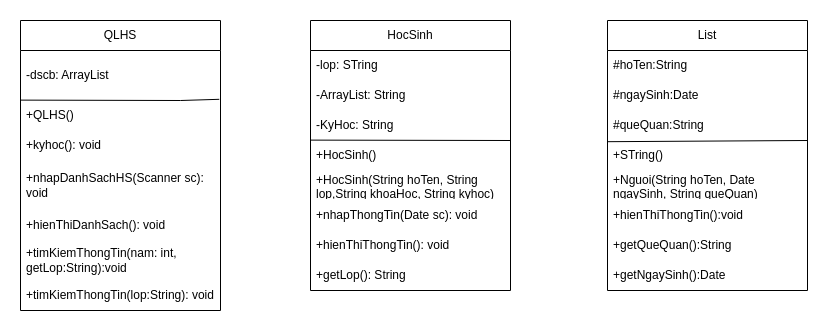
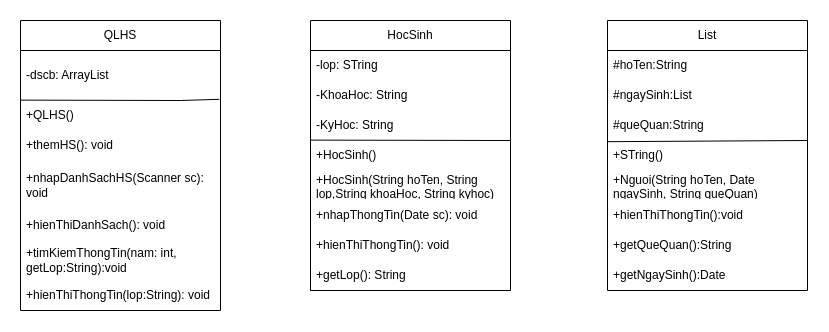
  <mxCell id="0" />
  <mxCell id="1" parent="0" />
  <mxCell id="2" value="&lt;font style=&quot;vertical-align: inherit;&quot;&gt;&lt;font style=&quot;vertical-align: inherit;&quot;&gt;QLHS&lt;br&gt;&lt;/font&gt;&lt;/font&gt;" style="swimlane;fontStyle=0;childLayout=stackLayout;horizontal=1;startSize=30;horizontalStack=0;resizeParent=1;resizeParentMax=0;resizeLast=0;collapsible=1;marginBottom=0;whiteSpace=wrap;html=1;" vertex="1" parent="1"><mxGeometry x="20" y="20" width="200" height="290" as="geometry" /></mxCell>
  <mxCell id="3" value="" style="endArrow=none;html=1;rounded=0;entryX=0.994;entryY=0.976;entryDx=0;entryDy=0;entryPerimeter=0;" edge="1" parent="2" target="4"><mxGeometry width="50" height="50" relative="1" as="geometry"><mxPoint x="160" y="80" as="sourcePoint" /><mxPoint x="210" y="30" as="targetPoint" /></mxGeometry></mxCell>
  <mxCell id="4" value="&lt;font style=&quot;vertical-align: inherit;&quot;&gt;&lt;font style=&quot;vertical-align: inherit;&quot;&gt;-dscb: ArrayList&lt;/font&gt;&lt;/font&gt;" style="text;strokeColor=none;fillColor=none;align=left;verticalAlign=middle;spacingLeft=4;spacingRight=4;overflow=hidden;points=[[0,0.5],[1,0.5]];portConstraint=eastwest;rotatable=0;whiteSpace=wrap;html=1;" vertex="1" parent="2"><mxGeometry y="30" width="200" height="50" as="geometry" /></mxCell>
  <mxCell id="5" value="" style="endArrow=none;html=1;rounded=0;exitX=-0.002;exitY=-0.013;exitDx=0;exitDy=0;exitPerimeter=0;" edge="1" parent="2" source="6"><mxGeometry width="50" height="50" relative="1" as="geometry"><mxPoint x="110" y="130" as="sourcePoint" /><mxPoint x="160" y="80" as="targetPoint" /></mxGeometry></mxCell>
  <mxCell id="6" value="&lt;font style=&quot;vertical-align: inherit;&quot;&gt;&lt;font style=&quot;vertical-align: inherit;&quot;&gt;&lt;font style=&quot;vertical-align: inherit;&quot;&gt;&lt;font style=&quot;vertical-align: inherit;&quot;&gt;&lt;font style=&quot;vertical-align: inherit;&quot;&gt;&lt;font style=&quot;vertical-align: inherit;&quot;&gt;+QLHS()&lt;/font&gt;&lt;/font&gt;&lt;/font&gt;&lt;/font&gt;&lt;/font&gt;&lt;/font&gt;" style="text;strokeColor=none;fillColor=none;align=left;verticalAlign=middle;spacingLeft=4;spacingRight=4;overflow=hidden;points=[[0,0.5],[1,0.5]];portConstraint=eastwest;rotatable=0;whiteSpace=wrap;html=1;" vertex="1" parent="2"><mxGeometry y="80" width="200" height="30" as="geometry" /></mxCell>
- <mxCell id="7" value="&lt;font style=&quot;vertical-align: inherit;&quot;&gt;&lt;font style=&quot;vertical-align: inherit;&quot;&gt;+kyhoc(): void&lt;/font&gt;&lt;/font&gt;" style="text;strokeColor=none;fillColor=none;align=left;verticalAlign=middle;spacingLeft=4;spacingRight=4;overflow=hidden;points=[[0,0.5],[1,0.5]];portConstraint=eastwest;rotatable=0;whiteSpace=wrap;html=1;" vertex="1" parent="2"><mxGeometry y="110" width="200" height="30" as="geometry" /></mxCell>
+ <mxCell id="7" value="&lt;font style=&quot;vertical-align: inherit;&quot;&gt;&lt;font style=&quot;vertical-align: inherit;&quot;&gt;+themHS(): void&lt;/font&gt;&lt;/font&gt;" style="text;strokeColor=none;fillColor=none;align=left;verticalAlign=middle;spacingLeft=4;spacingRight=4;overflow=hidden;points=[[0,0.5],[1,0.5]];portConstraint=eastwest;rotatable=0;whiteSpace=wrap;html=1;" vertex="1" parent="2"><mxGeometry y="110" width="200" height="30" as="geometry" /></mxCell>
  <mxCell id="8" value="&lt;font style=&quot;vertical-align: inherit;&quot;&gt;&lt;font style=&quot;vertical-align: inherit;&quot;&gt;+nhapDanhSachHS(Scanner sc): void&lt;/font&gt;&lt;/font&gt;" style="text;strokeColor=none;fillColor=none;align=left;verticalAlign=middle;spacingLeft=4;spacingRight=4;overflow=hidden;points=[[0,0.5],[1,0.5]];portConstraint=eastwest;rotatable=0;whiteSpace=wrap;html=1;" vertex="1" parent="2"><mxGeometry y="140" width="200" height="50" as="geometry" /></mxCell>
  <mxCell id="9" value="&lt;font style=&quot;vertical-align: inherit;&quot;&gt;&lt;font style=&quot;vertical-align: inherit;&quot;&gt;+hienThiDanhSach(): void&lt;/font&gt;&lt;/font&gt;" style="text;strokeColor=none;fillColor=none;align=left;verticalAlign=middle;spacingLeft=4;spacingRight=4;overflow=hidden;points=[[0,0.5],[1,0.5]];portConstraint=eastwest;rotatable=0;whiteSpace=wrap;html=1;" vertex="1" parent="2"><mxGeometry y="190" width="200" height="30" as="geometry" /></mxCell>
  <mxCell id="10" value="&lt;font style=&quot;vertical-align: inherit;&quot;&gt;&lt;font style=&quot;vertical-align: inherit;&quot;&gt;+timKiemThongTin(nam: int, getLop:String):void&lt;/font&gt;&lt;/font&gt;" style="text;strokeColor=none;fillColor=none;align=left;verticalAlign=middle;spacingLeft=4;spacingRight=4;overflow=hidden;points=[[0,0.5],[1,0.5]];portConstraint=eastwest;rotatable=0;whiteSpace=wrap;html=1;" vertex="1" parent="2"><mxGeometry y="220" width="200" height="40" as="geometry" /></mxCell>
- <mxCell id="11" value="&lt;font style=&quot;vertical-align: inherit;&quot;&gt;&lt;font style=&quot;vertical-align: inherit;&quot;&gt;+timKiemThongTin(lop:String): void&lt;/font&gt;&lt;/font&gt;" style="text;strokeColor=none;fillColor=none;align=left;verticalAlign=middle;spacingLeft=4;spacingRight=4;overflow=hidden;points=[[0,0.5],[1,0.5]];portConstraint=eastwest;rotatable=0;whiteSpace=wrap;html=1;" vertex="1" parent="2"><mxGeometry y="260" width="200" height="30" as="geometry" /></mxCell>
+ <mxCell id="11" value="&lt;font style=&quot;vertical-align: inherit;&quot;&gt;&lt;font style=&quot;vertical-align: inherit;&quot;&gt;+hienThiThongTin(lop:String): void&lt;/font&gt;&lt;/font&gt;" style="text;strokeColor=none;fillColor=none;align=left;verticalAlign=middle;spacingLeft=4;spacingRight=4;overflow=hidden;points=[[0,0.5],[1,0.5]];portConstraint=eastwest;rotatable=0;whiteSpace=wrap;html=1;" vertex="1" parent="2"><mxGeometry y="260" width="200" height="30" as="geometry" /></mxCell>
  <mxCell id="12" value="&lt;font style=&quot;vertical-align: inherit;&quot;&gt;&lt;font style=&quot;vertical-align: inherit;&quot;&gt;HocSinh&lt;/font&gt;&lt;/font&gt;" style="swimlane;fontStyle=0;childLayout=stackLayout;horizontal=1;startSize=30;horizontalStack=0;resizeParent=1;resizeParentMax=0;resizeLast=0;collapsible=1;marginBottom=0;whiteSpace=wrap;html=1;" vertex="1" parent="1"><mxGeometry x="310" y="20" width="200" height="270" as="geometry" /></mxCell>
  <mxCell id="13" value="&lt;font style=&quot;vertical-align: inherit;&quot;&gt;&lt;font style=&quot;vertical-align: inherit;&quot;&gt;-lop: STring&lt;/font&gt;&lt;/font&gt;" style="text;strokeColor=none;fillColor=none;align=left;verticalAlign=middle;spacingLeft=4;spacingRight=4;overflow=hidden;points=[[0,0.5],[1,0.5]];portConstraint=eastwest;rotatable=0;whiteSpace=wrap;html=1;" vertex="1" parent="12"><mxGeometry y="30" width="200" height="30" as="geometry" /></mxCell>
- <mxCell id="14" value="&lt;font style=&quot;vertical-align: inherit;&quot;&gt;&lt;font style=&quot;vertical-align: inherit;&quot;&gt;-ArrayList: String&lt;/font&gt;&lt;/font&gt;" style="text;strokeColor=none;fillColor=none;align=left;verticalAlign=middle;spacingLeft=4;spacingRight=4;overflow=hidden;points=[[0,0.5],[1,0.5]];portConstraint=eastwest;rotatable=0;whiteSpace=wrap;html=1;" vertex="1" parent="12"><mxGeometry y="60" width="200" height="30" as="geometry" /></mxCell>
+ <mxCell id="14" value="&lt;font style=&quot;vertical-align: inherit;&quot;&gt;&lt;font style=&quot;vertical-align: inherit;&quot;&gt;-KhoaHoc: String&lt;/font&gt;&lt;/font&gt;" style="text;strokeColor=none;fillColor=none;align=left;verticalAlign=middle;spacingLeft=4;spacingRight=4;overflow=hidden;points=[[0,0.5],[1,0.5]];portConstraint=eastwest;rotatable=0;whiteSpace=wrap;html=1;" vertex="1" parent="12"><mxGeometry y="60" width="200" height="30" as="geometry" /></mxCell>
  <mxCell id="15" value="&lt;font style=&quot;vertical-align: inherit;&quot;&gt;&lt;font style=&quot;vertical-align: inherit;&quot;&gt;-KyHoc: String&lt;/font&gt;&lt;/font&gt;" style="text;strokeColor=none;fillColor=none;align=left;verticalAlign=middle;spacingLeft=4;spacingRight=4;overflow=hidden;points=[[0,0.5],[1,0.5]];portConstraint=eastwest;rotatable=0;whiteSpace=wrap;html=1;" vertex="1" parent="12"><mxGeometry y="90" width="200" height="30" as="geometry" /></mxCell>
  <mxCell id="16" value="" style="endArrow=none;html=1;rounded=0;exitX=0.002;exitY=-0.013;exitDx=0;exitDy=0;exitPerimeter=0;" edge="1" parent="12" source="17"><mxGeometry width="50" height="50" relative="1" as="geometry"><mxPoint x="150" y="170" as="sourcePoint" /><mxPoint x="200" y="120" as="targetPoint" /></mxGeometry></mxCell>
  <mxCell id="17" value="&lt;font style=&quot;vertical-align: inherit;&quot;&gt;&lt;font style=&quot;vertical-align: inherit;&quot;&gt;+HocSinh()&lt;/font&gt;&lt;/font&gt;" style="text;strokeColor=none;fillColor=none;align=left;verticalAlign=middle;spacingLeft=4;spacingRight=4;overflow=hidden;points=[[0,0.5],[1,0.5]];portConstraint=eastwest;rotatable=0;whiteSpace=wrap;html=1;" vertex="1" parent="12"><mxGeometry y="120" width="200" height="30" as="geometry" /></mxCell>
  <mxCell id="18" value="&lt;font style=&quot;vertical-align: inherit;&quot;&gt;&lt;font style=&quot;vertical-align: inherit;&quot;&gt;+HocSinh(String hoTen, String lop,String khoaHoc, String kyhoc)&lt;/font&gt;&lt;/font&gt;" style="text;strokeColor=none;fillColor=none;align=left;verticalAlign=middle;spacingLeft=4;spacingRight=4;overflow=hidden;points=[[0,0.5],[1,0.5]];portConstraint=eastwest;rotatable=0;whiteSpace=wrap;html=1;" vertex="1" parent="12"><mxGeometry y="150" width="200" height="30" as="geometry" /></mxCell>
  <mxCell id="19" value="&lt;font style=&quot;vertical-align: inherit;&quot;&gt;&lt;font style=&quot;vertical-align: inherit;&quot;&gt;+nhapThongTin(Date sc): void&lt;/font&gt;&lt;/font&gt;" style="text;strokeColor=none;fillColor=none;align=left;verticalAlign=middle;spacingLeft=4;spacingRight=4;overflow=hidden;points=[[0,0.5],[1,0.5]];portConstraint=eastwest;rotatable=0;whiteSpace=wrap;html=1;" vertex="1" parent="12"><mxGeometry y="180" width="200" height="30" as="geometry" /></mxCell>
  <mxCell id="20" value="&lt;font style=&quot;vertical-align: inherit;&quot;&gt;&lt;font style=&quot;vertical-align: inherit;&quot;&gt;&lt;font style=&quot;vertical-align: inherit;&quot;&gt;&lt;font style=&quot;vertical-align: inherit;&quot;&gt;&lt;font style=&quot;vertical-align: inherit;&quot;&gt;&lt;font style=&quot;vertical-align: inherit;&quot;&gt;&lt;font style=&quot;vertical-align: inherit;&quot;&gt;&lt;font style=&quot;vertical-align: inherit;&quot;&gt;&lt;font style=&quot;vertical-align: inherit;&quot;&gt;&lt;font style=&quot;vertical-align: inherit;&quot;&gt;+hienThiThongTin(): void&lt;/font&gt;&lt;/font&gt;&lt;/font&gt;&lt;/font&gt;&lt;/font&gt;&lt;/font&gt;&lt;/font&gt;&lt;/font&gt;&lt;/font&gt;&lt;/font&gt;" style="text;strokeColor=none;fillColor=none;align=left;verticalAlign=middle;spacingLeft=4;spacingRight=4;overflow=hidden;points=[[0,0.5],[1,0.5]];portConstraint=eastwest;rotatable=0;whiteSpace=wrap;html=1;" vertex="1" parent="12"><mxGeometry y="210" width="200" height="30" as="geometry" /></mxCell>
  <mxCell id="21" value="&lt;font style=&quot;vertical-align: inherit;&quot;&gt;&lt;font style=&quot;vertical-align: inherit;&quot;&gt;+getLop(): String&lt;/font&gt;&lt;/font&gt;" style="text;strokeColor=none;fillColor=none;align=left;verticalAlign=middle;spacingLeft=4;spacingRight=4;overflow=hidden;points=[[0,0.5],[1,0.5]];portConstraint=eastwest;rotatable=0;whiteSpace=wrap;html=1;" vertex="1" parent="12"><mxGeometry y="240" width="200" height="30" as="geometry" /></mxCell>
  <mxCell id="22" value="List" style="swimlane;fontStyle=0;childLayout=stackLayout;horizontal=1;startSize=30;horizontalStack=0;resizeParent=1;resizeParentMax=0;resizeLast=0;collapsible=1;marginBottom=0;whiteSpace=wrap;html=1;" vertex="1" parent="1"><mxGeometry x="607" y="20" width="200" height="270" as="geometry" /></mxCell>
  <mxCell id="23" value="#hoTen:String" style="text;strokeColor=none;fillColor=none;align=left;verticalAlign=middle;spacingLeft=4;spacingRight=4;overflow=hidden;points=[[0,0.5],[1,0.5]];portConstraint=eastwest;rotatable=0;whiteSpace=wrap;html=1;" vertex="1" parent="22"><mxGeometry y="30" width="200" height="30" as="geometry" /></mxCell>
- <mxCell id="24" value="#ngaySinh:Date" style="text;strokeColor=none;fillColor=none;align=left;verticalAlign=middle;spacingLeft=4;spacingRight=4;overflow=hidden;points=[[0,0.5],[1,0.5]];portConstraint=eastwest;rotatable=0;whiteSpace=wrap;html=1;" vertex="1" parent="22"><mxGeometry y="60" width="200" height="30" as="geometry" /></mxCell>
+ <mxCell id="24" value="#ngaySinh:List" style="text;strokeColor=none;fillColor=none;align=left;verticalAlign=middle;spacingLeft=4;spacingRight=4;overflow=hidden;points=[[0,0.5],[1,0.5]];portConstraint=eastwest;rotatable=0;whiteSpace=wrap;html=1;" vertex="1" parent="22"><mxGeometry y="60" width="200" height="30" as="geometry" /></mxCell>
  <mxCell id="25" value="#queQuan:String" style="text;strokeColor=none;fillColor=none;align=left;verticalAlign=middle;spacingLeft=4;spacingRight=4;overflow=hidden;points=[[0,0.5],[1,0.5]];portConstraint=eastwest;rotatable=0;whiteSpace=wrap;html=1;" vertex="1" parent="22"><mxGeometry y="90" width="200" height="30" as="geometry" /></mxCell>
  <mxCell id="26" value="" style="endArrow=none;html=1;rounded=0;exitX=-0.002;exitY=0.04;exitDx=0;exitDy=0;exitPerimeter=0;" edge="1" parent="22" source="27"><mxGeometry width="50" height="50" relative="1" as="geometry"><mxPoint x="150" y="170" as="sourcePoint" /><mxPoint x="200" y="120" as="targetPoint" /></mxGeometry></mxCell>
  <mxCell id="27" value="+STring()" style="text;strokeColor=none;fillColor=none;align=left;verticalAlign=middle;spacingLeft=4;spacingRight=4;overflow=hidden;points=[[0,0.5],[1,0.5]];portConstraint=eastwest;rotatable=0;whiteSpace=wrap;html=1;" vertex="1" parent="22"><mxGeometry y="120" width="200" height="30" as="geometry" /></mxCell>
  <mxCell id="28" value="+Nguoi(String hoTen, Date ngaySinh, String queQuan)" style="text;strokeColor=none;fillColor=none;align=left;verticalAlign=middle;spacingLeft=4;spacingRight=4;overflow=hidden;points=[[0,0.5],[1,0.5]];portConstraint=eastwest;rotatable=0;whiteSpace=wrap;html=1;" vertex="1" parent="22"><mxGeometry y="150" width="200" height="30" as="geometry" /></mxCell>
  <mxCell id="29" value="+hienThiThongTin():void" style="text;strokeColor=none;fillColor=none;align=left;verticalAlign=middle;spacingLeft=4;spacingRight=4;overflow=hidden;points=[[0,0.5],[1,0.5]];portConstraint=eastwest;rotatable=0;whiteSpace=wrap;html=1;" vertex="1" parent="22"><mxGeometry y="180" width="200" height="30" as="geometry" /></mxCell>
  <mxCell id="30" value="+getQueQuan():String" style="text;strokeColor=none;fillColor=none;align=left;verticalAlign=middle;spacingLeft=4;spacingRight=4;overflow=hidden;points=[[0,0.5],[1,0.5]];portConstraint=eastwest;rotatable=0;whiteSpace=wrap;html=1;" vertex="1" parent="22"><mxGeometry y="210" width="200" height="30" as="geometry" /></mxCell>
  <mxCell id="31" value="+getNgaySinh():Date" style="text;strokeColor=none;fillColor=none;align=left;verticalAlign=middle;spacingLeft=4;spacingRight=4;overflow=hidden;points=[[0,0.5],[1,0.5]];portConstraint=eastwest;rotatable=0;whiteSpace=wrap;html=1;" vertex="1" parent="22"><mxGeometry y="240" width="200" height="30" as="geometry" /></mxCell>
